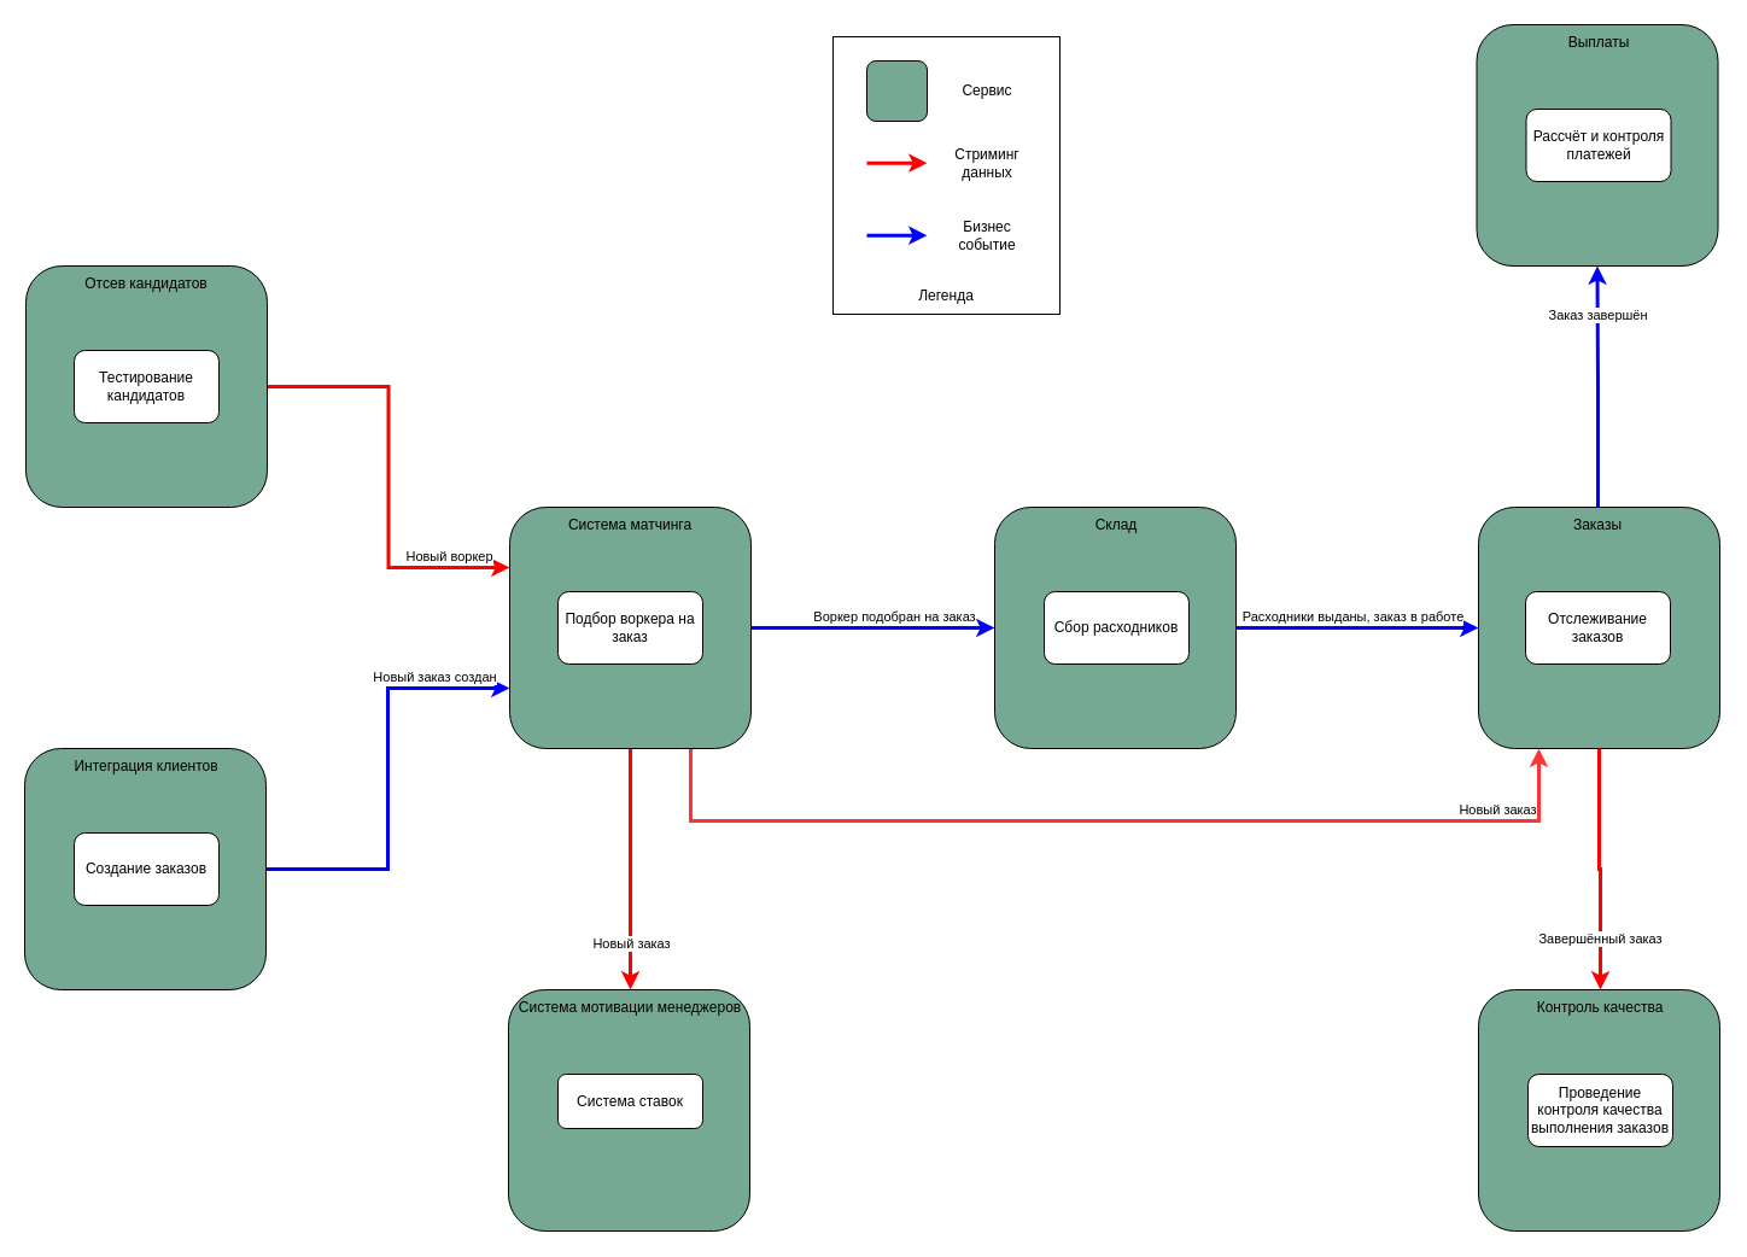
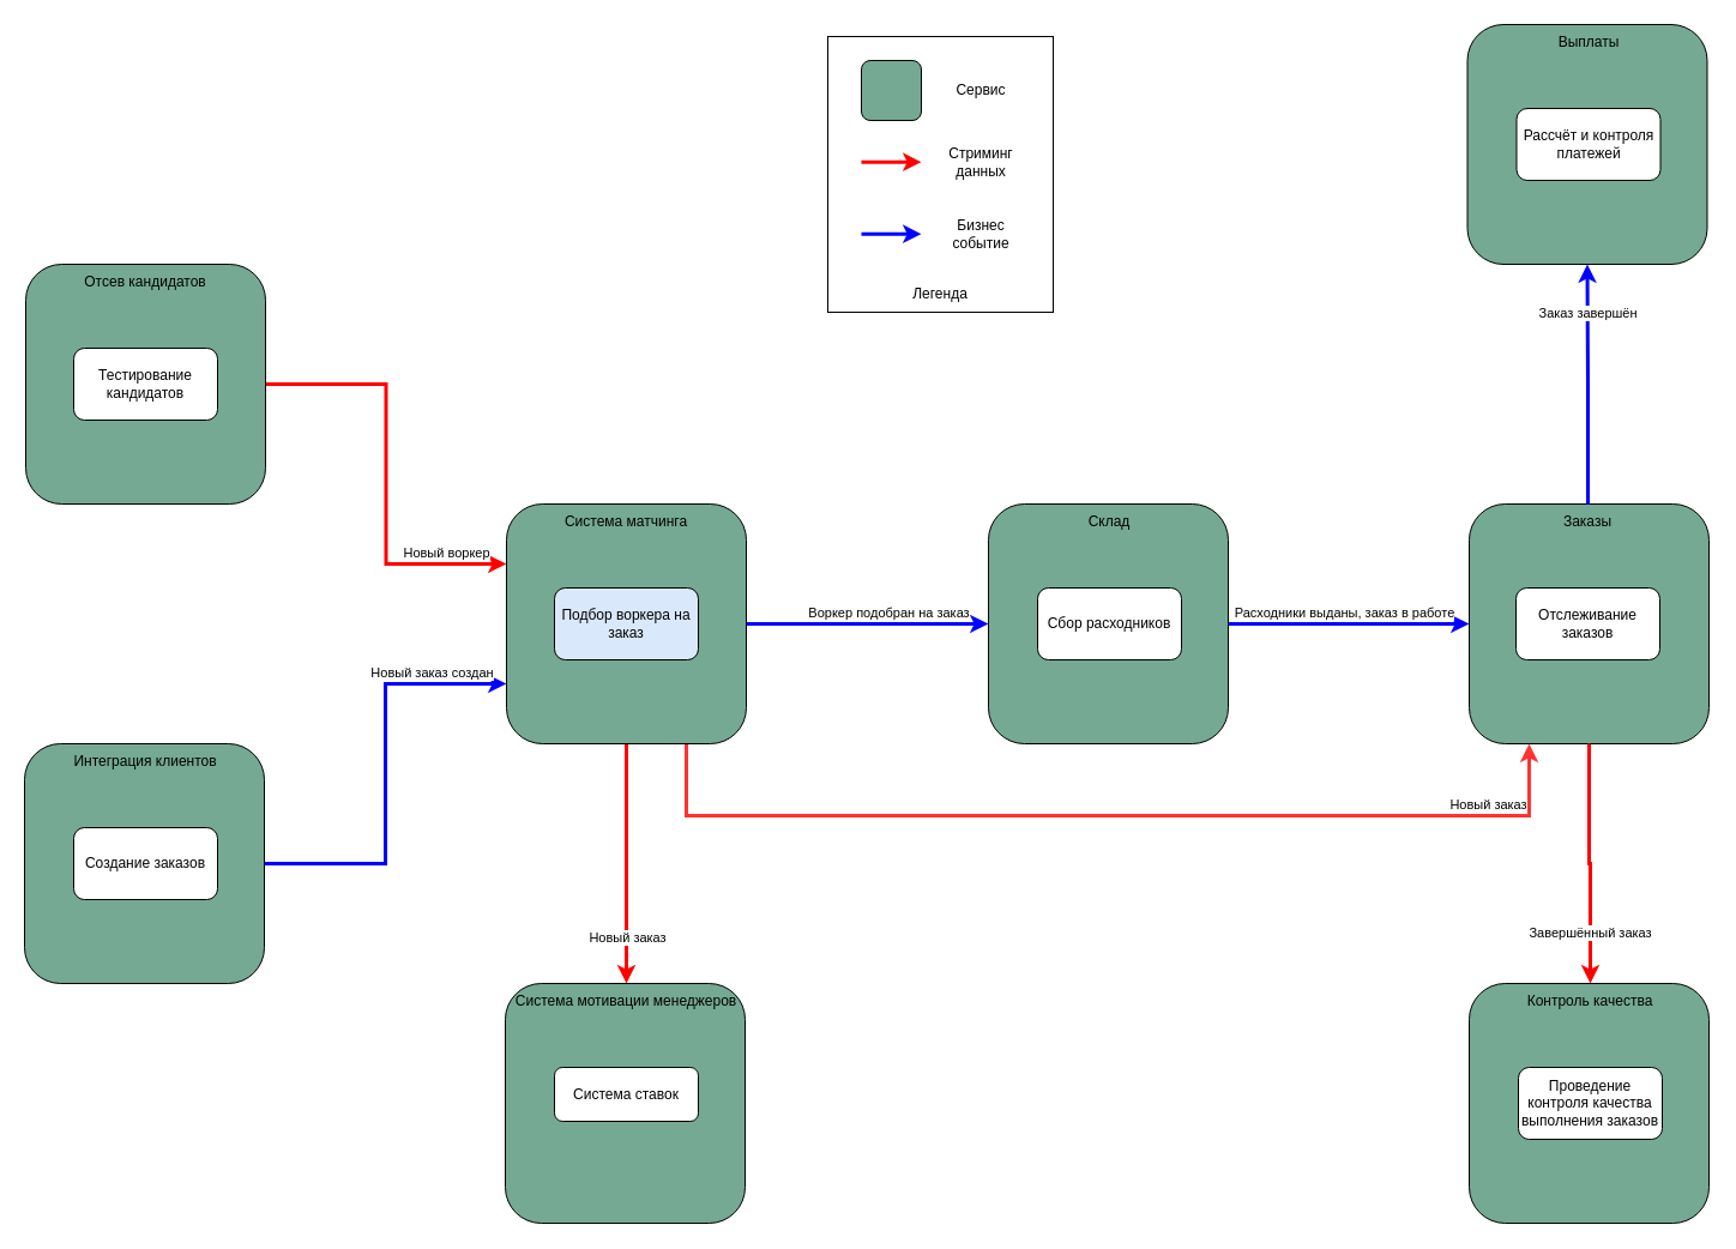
  <mxCell id="0" />
  <mxCell id="1" parent="0" />
  <mxCell id="2" value="" style="rounded=1;whiteSpace=wrap;html=1;fillColor=#75A993;" parent="1" vertex="1"><mxGeometry x="1225" y="420" width="200" height="200" as="geometry" /></mxCell>
  <mxCell id="3" style="edgeStyle=orthogonalEdgeStyle;rounded=0;orthogonalLoop=1;jettySize=auto;html=1;entryX=0;entryY=0.75;entryDx=0;entryDy=0;strokeColor=#0000FF;strokeWidth=3;" parent="1" source="5" target="20" edge="1"><mxGeometry relative="1" as="geometry" /></mxCell>
  <mxCell id="4" value="Новый заказ создан" style="edgeLabel;html=1;align=center;verticalAlign=middle;resizable=0;points=[];" vertex="1" connectable="0" parent="3"><mxGeometry x="0.622" y="2" relative="1" as="geometry"><mxPoint x="4" y="-8" as="offset" /></mxGeometry></mxCell>
  <mxCell id="5" value="" style="rounded=1;whiteSpace=wrap;html=1;fillColor=#75A993;" parent="1" vertex="1"><mxGeometry x="20" y="620" width="200" height="200" as="geometry" /></mxCell>
  <mxCell id="6" value="Интеграция клиентов" style="text;html=1;strokeColor=none;fillColor=none;align=center;verticalAlign=middle;whiteSpace=wrap;rounded=0;" parent="1" vertex="1"><mxGeometry x="21" y="620" width="200" height="30" as="geometry" /></mxCell>
  <mxCell id="7" value="Создание заказов" style="rounded=1;whiteSpace=wrap;html=1;" parent="1" vertex="1"><mxGeometry x="61" y="690" width="120" height="60" as="geometry" /></mxCell>
  <mxCell id="8" style="edgeStyle=orthogonalEdgeStyle;rounded=0;orthogonalLoop=1;jettySize=auto;html=1;entryX=0.5;entryY=0;entryDx=0;entryDy=0;exitX=0.5;exitY=1;exitDx=0;exitDy=0;strokeWidth=3;strokeColor=#FF0000;" parent="1" source="2" target="40" edge="1"><mxGeometry relative="1" as="geometry"><mxPoint x="1326" y="620" as="sourcePoint" /></mxGeometry></mxCell>
  <mxCell id="9" value="Завершённый заказ" style="edgeLabel;html=1;align=center;verticalAlign=middle;resizable=0;points=[];" vertex="1" connectable="0" parent="8"><mxGeometry x="0.571" y="-1" relative="1" as="geometry"><mxPoint as="offset" /></mxGeometry></mxCell>
  <mxCell id="10" style="edgeStyle=orthogonalEdgeStyle;rounded=0;orthogonalLoop=1;jettySize=auto;html=1;entryX=0.5;entryY=1;entryDx=0;entryDy=0;strokeWidth=3;strokeColor=#0000FF;" parent="1" source="12" target="36" edge="1"><mxGeometry relative="1" as="geometry" /></mxCell>
  <mxCell id="11" value="Заказ завершён" style="edgeLabel;html=1;align=center;verticalAlign=middle;resizable=0;points=[];" vertex="1" connectable="0" parent="10"><mxGeometry x="0.599" relative="1" as="geometry"><mxPoint as="offset" /></mxGeometry></mxCell>
  <mxCell id="12" value="Заказы" style="text;html=1;strokeColor=none;fillColor=none;align=center;verticalAlign=middle;whiteSpace=wrap;rounded=0;" parent="1" vertex="1"><mxGeometry x="1224" y="420" width="200" height="30" as="geometry" /></mxCell>
  <mxCell id="13" value="Отслеживание заказов" style="rounded=1;whiteSpace=wrap;html=1;" parent="1" vertex="1"><mxGeometry x="1264" y="490" width="120" height="60" as="geometry" /></mxCell>
  <mxCell id="14" style="edgeStyle=orthogonalEdgeStyle;rounded=0;orthogonalLoop=1;jettySize=auto;html=1;entryX=0.5;entryY=0;entryDx=0;entryDy=0;strokeWidth=3;strokeColor=#FF0000;" parent="1" source="20" target="29" edge="1"><mxGeometry relative="1" as="geometry" /></mxCell>
  <mxCell id="15" value="Новый заказ" style="edgeLabel;html=1;align=center;verticalAlign=middle;resizable=0;points=[];" vertex="1" connectable="0" parent="14"><mxGeometry x="0.471" relative="1" as="geometry"><mxPoint y="14" as="offset" /></mxGeometry></mxCell>
  <mxCell id="16" style="edgeStyle=orthogonalEdgeStyle;rounded=0;orthogonalLoop=1;jettySize=auto;html=1;entryX=0;entryY=0.5;entryDx=0;entryDy=0;strokeWidth=3;strokeColor=#0000FF;" parent="1" source="20" target="33" edge="1"><mxGeometry relative="1" as="geometry" /></mxCell>
  <mxCell id="17" value="Воркер подобран на заказ" style="edgeLabel;html=1;align=center;verticalAlign=middle;resizable=0;points=[];" vertex="1" connectable="0" parent="16"><mxGeometry x="0.454" y="4" relative="1" as="geometry"><mxPoint x="-29" y="-6" as="offset" /></mxGeometry></mxCell>
  <mxCell id="18" style="edgeStyle=orthogonalEdgeStyle;rounded=0;orthogonalLoop=1;jettySize=auto;html=1;exitX=0.75;exitY=1;exitDx=0;exitDy=0;entryX=0.25;entryY=1;entryDx=0;entryDy=0;strokeWidth=3;strokeColor=#FF3333;" edge="1" parent="1" source="20" target="2"><mxGeometry relative="1" as="geometry"><Array as="points"><mxPoint x="572" y="680" /><mxPoint x="1275" y="680" /></Array></mxGeometry></mxCell>
  <mxCell id="19" value="Новый заказ" style="edgeLabel;html=1;align=center;verticalAlign=middle;resizable=0;points=[];" vertex="1" connectable="0" parent="18"><mxGeometry x="0.748" y="2" relative="1" as="geometry"><mxPoint x="9" y="-8" as="offset" /></mxGeometry></mxCell>
  <mxCell id="20" value="" style="rounded=1;whiteSpace=wrap;html=1;fillColor=#75A993;" parent="1" vertex="1"><mxGeometry x="422" y="420" width="200" height="200" as="geometry" /></mxCell>
  <mxCell id="21" value="Система матчинга" style="text;html=1;strokeColor=none;fillColor=none;align=center;verticalAlign=middle;whiteSpace=wrap;rounded=0;" parent="1" vertex="1"><mxGeometry x="422" y="420" width="200" height="30" as="geometry" /></mxCell>
- <mxCell id="22" value="Подбор воркера на заказ" style="rounded=1;whiteSpace=wrap;html=1;" parent="1" vertex="1"><mxGeometry x="462" y="490" width="120" height="60" as="geometry" /></mxCell>
+ <mxCell id="22" value="Подбор воркера на заказ" style="rounded=1;whiteSpace=wrap;html=1;fillColor=#dae8fc;" parent="1" vertex="1"><mxGeometry x="462" y="490" width="120" height="60" as="geometry" /></mxCell>
  <mxCell id="23" style="edgeStyle=orthogonalEdgeStyle;rounded=0;orthogonalLoop=1;jettySize=auto;html=1;entryX=0;entryY=0.25;entryDx=0;entryDy=0;strokeWidth=3;strokeColor=#FF0000;" parent="1" source="25" target="20" edge="1"><mxGeometry relative="1" as="geometry" /></mxCell>
  <mxCell id="24" value="Новый воркер" style="edgeLabel;html=1;align=center;verticalAlign=middle;resizable=0;points=[];" vertex="1" connectable="0" parent="23"><mxGeometry x="0.536" y="-1" relative="1" as="geometry"><mxPoint x="30" y="-11" as="offset" /></mxGeometry></mxCell>
  <mxCell id="25" value="" style="rounded=1;whiteSpace=wrap;html=1;fillColor=#75A993;" parent="1" vertex="1"><mxGeometry x="21" width="200" height="200" as="geometry" y="220" /></mxCell>
  <mxCell id="26" value="Отсев кандидатов" style="text;html=1;strokeColor=none;fillColor=none;align=center;verticalAlign=middle;whiteSpace=wrap;rounded=0;" parent="1" vertex="1"><mxGeometry x="21" width="200" height="30" as="geometry" y="220" /></mxCell>
  <mxCell id="27" value="Тестирование кандидатов" style="rounded=1;whiteSpace=wrap;html=1;" parent="1" vertex="1"><mxGeometry x="61" y="290" width="120" height="60" as="geometry" /></mxCell>
  <mxCell id="28" value="75A993" style="rounded=1;whiteSpace=wrap;html=1;fillColor=#75A993;" parent="1" vertex="1"><mxGeometry x="421" y="820" width="200" height="200" as="geometry" /></mxCell>
  <mxCell id="29" value="Система мотивации менеджеров" style="text;html=1;strokeColor=none;fillColor=none;align=center;verticalAlign=middle;whiteSpace=wrap;rounded=0;" parent="1" vertex="1"><mxGeometry x="422" y="820" width="200" height="30" as="geometry" /></mxCell>
  <mxCell id="30" value="Система ставок" style="rounded=1;whiteSpace=wrap;html=1;" parent="1" vertex="1"><mxGeometry x="462" y="890" width="120" height="45" as="geometry" /></mxCell>
  <mxCell id="31" style="edgeStyle=orthogonalEdgeStyle;rounded=0;orthogonalLoop=1;jettySize=auto;html=1;entryX=0;entryY=0.5;entryDx=0;entryDy=0;strokeWidth=3;strokeColor=#0000FF;" edge="1" parent="1" source="33" target="2"><mxGeometry relative="1" as="geometry" /></mxCell>
  <mxCell id="32" value="Расходники выданы, заказ в работе" style="edgeLabel;html=1;align=center;verticalAlign=middle;resizable=0;points=[];" vertex="1" connectable="0" parent="31"><mxGeometry x="0.549" y="-2" relative="1" as="geometry"><mxPoint x="-60" y="-12" as="offset" /></mxGeometry></mxCell>
  <mxCell id="33" value="" style="rounded=1;whiteSpace=wrap;html=1;fillColor=#75A993;" parent="1" vertex="1"><mxGeometry x="824" y="420" width="200" height="200" as="geometry" /></mxCell>
  <mxCell id="34" value="Склад" style="text;html=1;strokeColor=none;fillColor=none;align=center;verticalAlign=middle;whiteSpace=wrap;rounded=0;" parent="1" vertex="1"><mxGeometry x="825" y="420" width="200" height="30" as="geometry" /></mxCell>
  <mxCell id="35" value="Сбор расходников" style="rounded=1;whiteSpace=wrap;html=1;" parent="1" vertex="1"><mxGeometry x="865" y="490" width="120" height="60" as="geometry" /></mxCell>
  <mxCell id="36" value="" style="rounded=1;whiteSpace=wrap;html=1;fillColor=#75A993;" parent="1" vertex="1"><mxGeometry x="1223.5" y="20" width="200" height="200" as="geometry" /></mxCell>
  <mxCell id="37" value="Выплаты" style="text;html=1;strokeColor=none;fillColor=none;align=center;verticalAlign=middle;whiteSpace=wrap;rounded=0;" parent="1" vertex="1"><mxGeometry x="1224.5" y="20" width="200" height="30" as="geometry" /></mxCell>
  <mxCell id="38" value="Рассчёт и контроля платежей" style="rounded=1;whiteSpace=wrap;html=1;" parent="1" vertex="1"><mxGeometry x="1264.5" y="90" width="120" height="60" as="geometry" /></mxCell>
  <mxCell id="39" value="" style="rounded=1;whiteSpace=wrap;html=1;fillColor=#75A993;" parent="1" vertex="1"><mxGeometry x="1225" y="820" width="200" height="200" as="geometry" /></mxCell>
  <mxCell id="40" value="Контроль качества" style="text;html=1;strokeColor=none;fillColor=none;align=center;verticalAlign=middle;whiteSpace=wrap;rounded=0;" parent="1" vertex="1"><mxGeometry x="1226" y="820" width="200" height="30" as="geometry" /></mxCell>
  <mxCell id="41" value="Проведение контроля качества выполнения заказов" style="rounded=1;whiteSpace=wrap;html=1;" parent="1" vertex="1"><mxGeometry x="1266" y="890" width="120" height="60" as="geometry" /></mxCell>
  <mxCell id="42" value="" style="group" vertex="1" connectable="0" parent="1"><mxGeometry y="30" width="188" height="230" as="geometry" x="690" /></mxCell>
  <mxCell id="43" value="" style="rounded=0;whiteSpace=wrap;html=1;" vertex="1" parent="42"><mxGeometry width="188" height="230" as="geometry" /></mxCell>
  <mxCell id="44" value="" style="rounded=1;whiteSpace=wrap;html=1;fillColor=#75A993;" vertex="1" parent="42"><mxGeometry x="28" y="20" width="50" height="50" as="geometry" /></mxCell>
  <mxCell id="45" value="Сервис" style="text;html=1;strokeColor=none;fillColor=none;align=center;verticalAlign=middle;whiteSpace=wrap;rounded=0;" vertex="1" parent="42"><mxGeometry x="98" y="30" width="60" height="30" as="geometry" /></mxCell>
  <mxCell id="46" value="" style="endArrow=classic;html=1;rounded=0;strokeWidth=3;strokeColor=#FF0000;" edge="1" parent="42"><mxGeometry width="50" height="50" relative="1" as="geometry"><mxPoint x="28" y="104.71" as="sourcePoint" /><mxPoint x="78" y="104.71" as="targetPoint" /></mxGeometry></mxCell>
  <mxCell id="47" value="Стриминг данных" style="text;html=1;strokeColor=none;fillColor=none;align=center;verticalAlign=middle;whiteSpace=wrap;rounded=0;" vertex="1" parent="42"><mxGeometry x="98" y="90" width="60" height="30" as="geometry" /></mxCell>
  <mxCell id="48" value="" style="endArrow=classic;html=1;rounded=0;strokeWidth=3;strokeColor=#0000FF;" edge="1" parent="42"><mxGeometry width="50" height="50" relative="1" as="geometry"><mxPoint x="28" y="164.71" as="sourcePoint" /><mxPoint x="78" y="164.71" as="targetPoint" /></mxGeometry></mxCell>
  <mxCell id="49" value="Бизнес событие" style="text;html=1;strokeColor=none;fillColor=none;align=center;verticalAlign=middle;whiteSpace=wrap;rounded=0;" vertex="1" parent="42"><mxGeometry x="98" y="150" width="60" height="30" as="geometry" /></mxCell>
  <mxCell id="50" value="Легенда" style="text;html=1;strokeColor=none;fillColor=none;align=center;verticalAlign=middle;whiteSpace=wrap;rounded=0;" vertex="1" parent="42"><mxGeometry y="200" width="188" height="30" as="geometry" /></mxCell>
